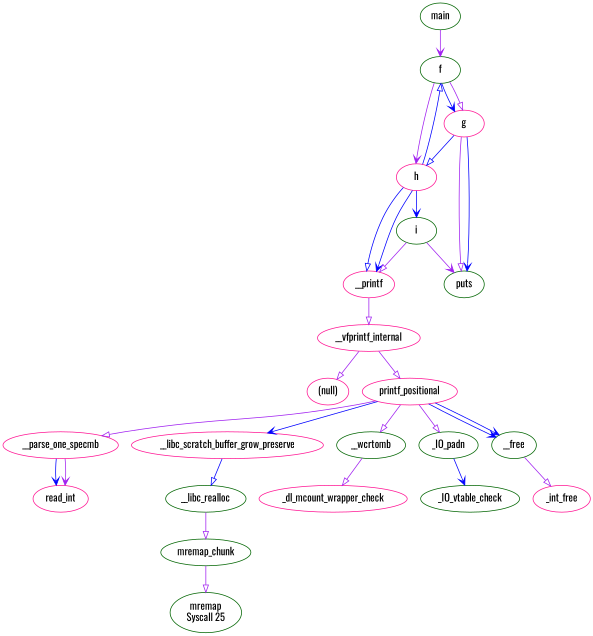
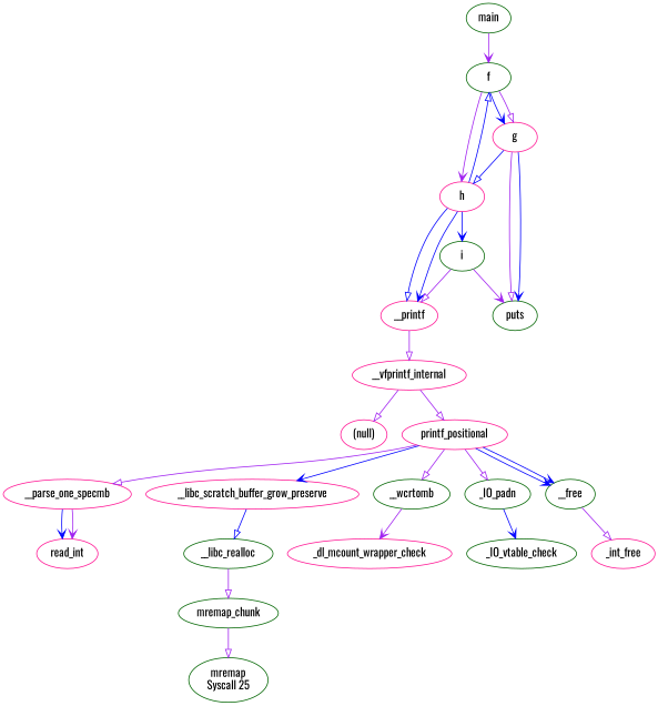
  digraph {
    fontname=Oswald
    node [color=darkgreen fontname=Oswald]
    edge [arrowhead=onormal color=purple fontname=Oswald]
    main [label="\N\n"]
    f [label="\N\n"]
    g [color=deeppink label="\N\n"]
    h [color=deeppink label="\N\n"]
    puts [label="\N\n"]
    __printf [color=deeppink label="\N\n"]
    i [label="\N\n"]
    __vfprintf_internal [color=deeppink label="\N\n"]
    "(null)" [color=deeppink]
    printf_positional [color=deeppink label="\N\n"]
    __parse_one_specmb [color=deeppink label="\N\n"]
    __libc_scratch_buffer_grow_preserve [color=deeppink label="\N\n"]
    __wcrtomb [label="\N\n"]
    _IO_padn [label="\N\n"]
    __free [label="\N\n"]
    read_int [color=deeppink label="\N\n"]
    __libc_realloc [label="\N\n"]
    _dl_mcount_wrapper_check [color=deeppink label="\N\n"]
    _IO_vtable_check [label="\N\n"]
    _int_free [color=deeppink label="\N\n"]
    mremap_chunk [label="\N\n"]
    mremap [label="\N\nSyscall 25\n"]
    main -> f [arrowhead=vee]
    f -> g [arrowhead=vee color=blue]
    f -> g
    f -> h [arrowhead=vee]
    g -> h [color=blue]
    g -> puts
    g -> puts [arrowhead=vee color=blue]
    h -> f [color=blue]
    h -> __printf [color=blue]
    h -> __printf [arrowhead=vee color=blue]
    h -> i [arrowhead=vee color=blue]
    __printf -> __vfprintf_internal
    i -> puts [arrowhead=vee]
    i -> __printf
    __vfprintf_internal -> "(null)"
    __vfprintf_internal -> printf_positional
    printf_positional -> __parse_one_specmb
    printf_positional -> __libc_scratch_buffer_grow_preserve [arrowhead=vee color=blue]
    printf_positional -> __wcrtomb
    printf_positional -> _IO_padn
    printf_positional -> __free [arrowhead=vee color=blue]
    printf_positional -> __free [arrowhead=vee color=blue]
    __parse_one_specmb -> read_int [arrowhead=vee color=blue]
    __parse_one_specmb -> read_int [arrowhead=vee]
    __libc_scratch_buffer_grow_preserve -> __libc_realloc [color=blue]
-   __wcrtomb -> _dl_mcount_wrapper_check
+   __wcrtomb -> _dl_mcount_wrapper_check [arrowhead=vee]
    _IO_padn -> _IO_vtable_check [arrowhead=vee color=blue]
    __free -> _int_free
    __libc_realloc -> mremap_chunk
    mremap_chunk -> mremap
  }
